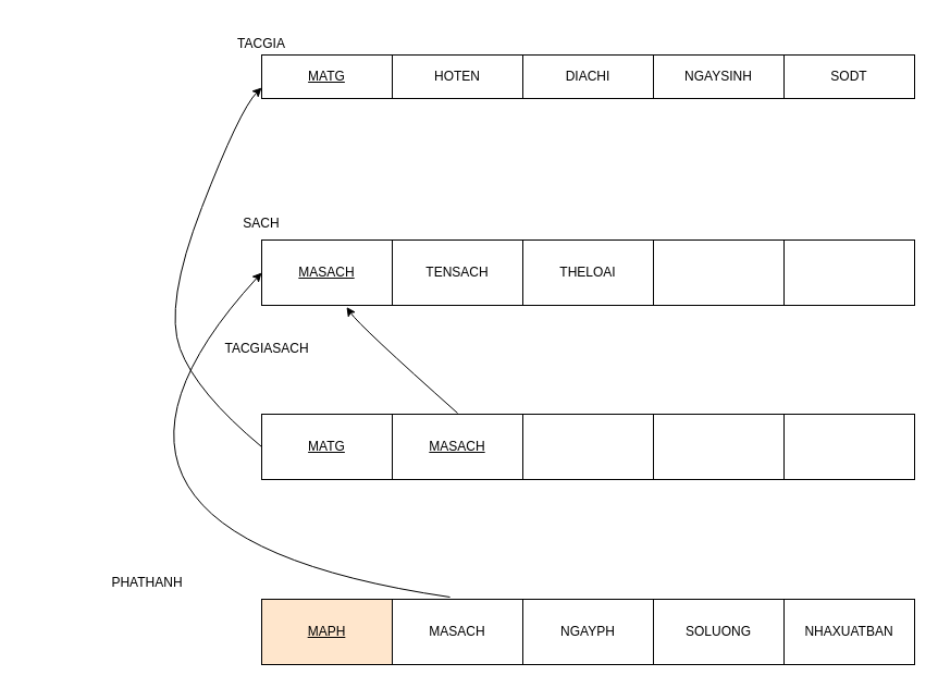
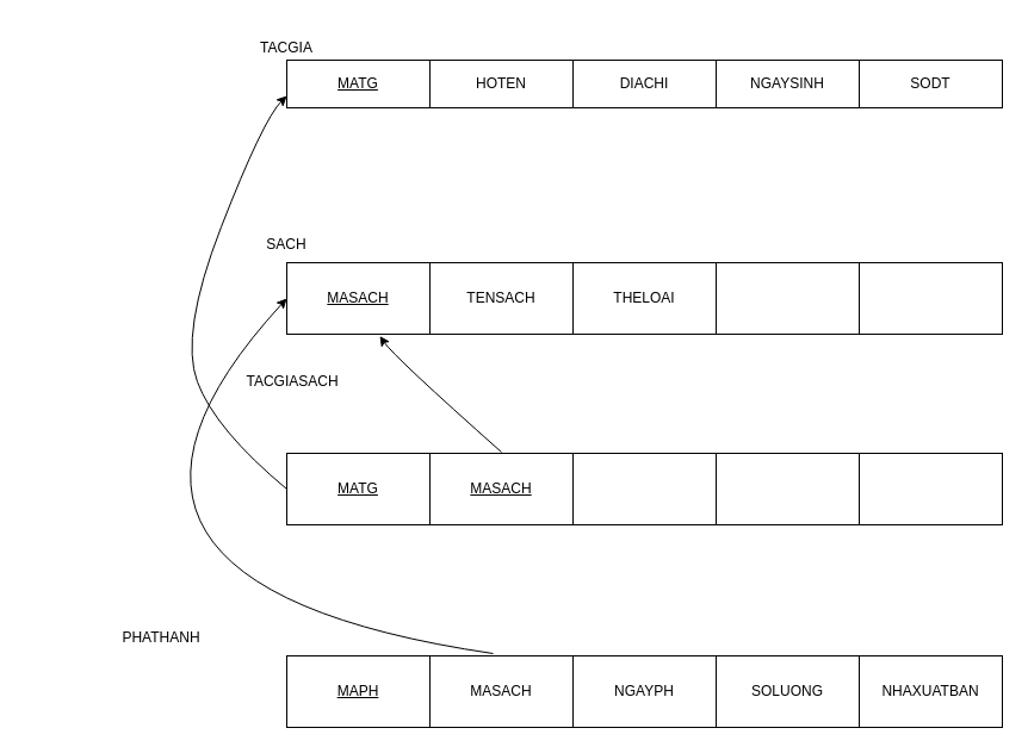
  <mxCell id="0" />
  <mxCell id="1" parent="0" />
  <mxCell id="2" value="&lt;u&gt;MATG&lt;/u&gt;" style="rounded=0;whiteSpace=wrap;html=1;" vertex="1" parent="1"><mxGeometry x="240" y="50" width="120" height="40" as="geometry" /></mxCell>
  <mxCell id="3" value="HOTEN" style="rounded=0;whiteSpace=wrap;html=1;" vertex="1" parent="1"><mxGeometry x="360" y="50" width="120" height="40" as="geometry" /></mxCell>
  <mxCell id="4" value="TACGIA" style="text;html=1;strokeColor=none;fillColor=none;align=center;verticalAlign=middle;whiteSpace=wrap;rounded=0;" vertex="1" parent="1"><mxGeometry x="210" y="20" width="60" height="40" as="geometry" /></mxCell>
  <mxCell id="5" value="DIACHI" style="rounded=0;whiteSpace=wrap;html=1;" vertex="1" parent="1"><mxGeometry x="480" y="50" width="120" height="40" as="geometry" /></mxCell>
  <mxCell id="6" value="NGAYSINH" style="rounded=0;whiteSpace=wrap;html=1;" vertex="1" parent="1"><mxGeometry x="600" y="50" width="120" height="40" as="geometry" /></mxCell>
  <mxCell id="7" value="SODT" style="rounded=0;whiteSpace=wrap;html=1;" vertex="1" parent="1"><mxGeometry x="720" y="50" width="120" height="40" as="geometry" /></mxCell>
  <mxCell id="8" value="&lt;u&gt;MASACH&lt;/u&gt;" style="rounded=0;whiteSpace=wrap;html=1;" vertex="1" parent="1"><mxGeometry x="240" y="220" width="120" height="60" as="geometry" /></mxCell>
  <mxCell id="9" value="TENSACH" style="rounded=0;whiteSpace=wrap;html=1;" vertex="1" parent="1"><mxGeometry x="360" y="220" width="120" height="60" as="geometry" /></mxCell>
  <mxCell id="10" value="THELOAI" style="rounded=0;whiteSpace=wrap;html=1;" vertex="1" parent="1"><mxGeometry x="480" y="220" width="120" height="60" as="geometry" /></mxCell>
  <mxCell id="11" value="" style="rounded=0;whiteSpace=wrap;html=1;" vertex="1" parent="1"><mxGeometry x="600" y="220" width="120" height="60" as="geometry" /></mxCell>
  <mxCell id="12" value="" style="rounded=0;whiteSpace=wrap;html=1;" vertex="1" parent="1"><mxGeometry x="720" y="220" width="120" height="60" as="geometry" /></mxCell>
  <mxCell id="13" value="SACH" style="text;html=1;strokeColor=none;fillColor=none;align=center;verticalAlign=middle;whiteSpace=wrap;rounded=0;" vertex="1" parent="1"><mxGeometry x="210" y="190" width="60" height="30" as="geometry" /></mxCell>
  <mxCell id="14" value="&lt;u&gt;MATG&lt;/u&gt;" style="rounded=0;whiteSpace=wrap;html=1;" vertex="1" parent="1"><mxGeometry x="240" y="380" width="120" height="60" as="geometry" /></mxCell>
  <mxCell id="15" value="&lt;u&gt;MASACH&lt;/u&gt;" style="rounded=0;whiteSpace=wrap;html=1;" vertex="1" parent="1"><mxGeometry x="360" y="380" width="120" height="60" as="geometry" /></mxCell>
  <mxCell id="16" value="" style="rounded=0;whiteSpace=wrap;html=1;" vertex="1" parent="1"><mxGeometry x="480" y="380" width="120" height="60" as="geometry" /></mxCell>
  <mxCell id="17" value="" style="rounded=0;whiteSpace=wrap;html=1;" vertex="1" parent="1"><mxGeometry x="600" y="380" width="120" height="60" as="geometry" /></mxCell>
  <mxCell id="18" value="" style="rounded=0;whiteSpace=wrap;html=1;" vertex="1" parent="1"><mxGeometry x="720" y="380" width="120" height="60" as="geometry" /></mxCell>
  <mxCell id="19" value="TACGIASACH" style="text;html=1;strokeColor=none;fillColor=none;align=center;verticalAlign=middle;whiteSpace=wrap;rounded=0;" vertex="1" parent="1"><mxGeometry x="220" y="305" width="50" height="30" as="geometry" /></mxCell>
- <mxCell id="20" value="&lt;u&gt;MAPH&lt;/u&gt;" style="rounded=0;whiteSpace=wrap;html=1;fillColor=#ffe6cc;" vertex="1" parent="1"><mxGeometry x="240" y="550" width="120" height="60" as="geometry" /></mxCell>
+ <mxCell id="20" value="&lt;u&gt;MAPH&lt;/u&gt;" style="rounded=0;whiteSpace=wrap;html=1;" vertex="1" parent="1"><mxGeometry x="240" y="550" width="120" height="60" as="geometry" /></mxCell>
  <mxCell id="21" value="MASACH" style="rounded=0;whiteSpace=wrap;html=1;" vertex="1" parent="1"><mxGeometry x="360" y="550" width="120" height="60" as="geometry" /></mxCell>
  <mxCell id="22" value="NGAYPH" style="rounded=0;whiteSpace=wrap;html=1;" vertex="1" parent="1"><mxGeometry x="480" y="550" width="120" height="60" as="geometry" /></mxCell>
  <mxCell id="23" value="SOLUONG" style="rounded=0;whiteSpace=wrap;html=1;" vertex="1" parent="1"><mxGeometry x="600" y="550" width="120" height="60" as="geometry" /></mxCell>
  <mxCell id="24" value="NHAXUATBAN" style="rounded=0;whiteSpace=wrap;html=1;" vertex="1" parent="1"><mxGeometry x="720" y="550" width="120" height="60" as="geometry" /></mxCell>
  <mxCell id="25" value="PHATHANH" style="text;html=1;strokeColor=none;fillColor=none;align=center;verticalAlign=middle;whiteSpace=wrap;rounded=0;" vertex="1" parent="1"><mxGeometry x="105" y="520" width="60" height="30" as="geometry" /></mxCell>
  <mxCell id="26" value="" style="curved=1;endArrow=classic;html=1;rounded=0;exitX=0;exitY=0.5;exitDx=0;exitDy=0;entryX=0;entryY=0.75;entryDx=0;entryDy=0;" edge="1" parent="1" source="14" target="2"><mxGeometry width="50" height="50" relative="1" as="geometry"><mxPoint x="510" y="410" as="sourcePoint" /><mxPoint x="560" y="360" as="targetPoint" /><Array as="points"><mxPoint x="180" y="360" /><mxPoint x="150" y="280" /><mxPoint x="220" y="100" /></Array></mxGeometry></mxCell>
  <mxCell id="27" value="" style="curved=1;endArrow=classic;html=1;rounded=0;exitX=0.5;exitY=0;exitDx=0;exitDy=0;entryX=0.65;entryY=1.042;entryDx=0;entryDy=0;entryPerimeter=0;" edge="1" parent="1"><mxGeometry width="50" height="50" relative="1" as="geometry"><mxPoint x="420" y="379" as="sourcePoint" /><mxPoint x="318" y="281.52" as="targetPoint" /><Array as="points"><mxPoint x="330" y="299" /></Array></mxGeometry></mxCell>
  <mxCell id="28" value="" style="curved=1;endArrow=classic;html=1;rounded=0;exitX=0.442;exitY=-0.033;exitDx=0;exitDy=0;exitPerimeter=0;entryX=0;entryY=0.5;entryDx=0;entryDy=0;" edge="1" parent="1" source="21" target="8"><mxGeometry width="50" height="50" relative="1" as="geometry"><mxPoint x="510" y="410" as="sourcePoint" /><mxPoint x="560" y="360" as="targetPoint" /><Array as="points"><mxPoint x="20" y="490" /></Array></mxGeometry></mxCell>
